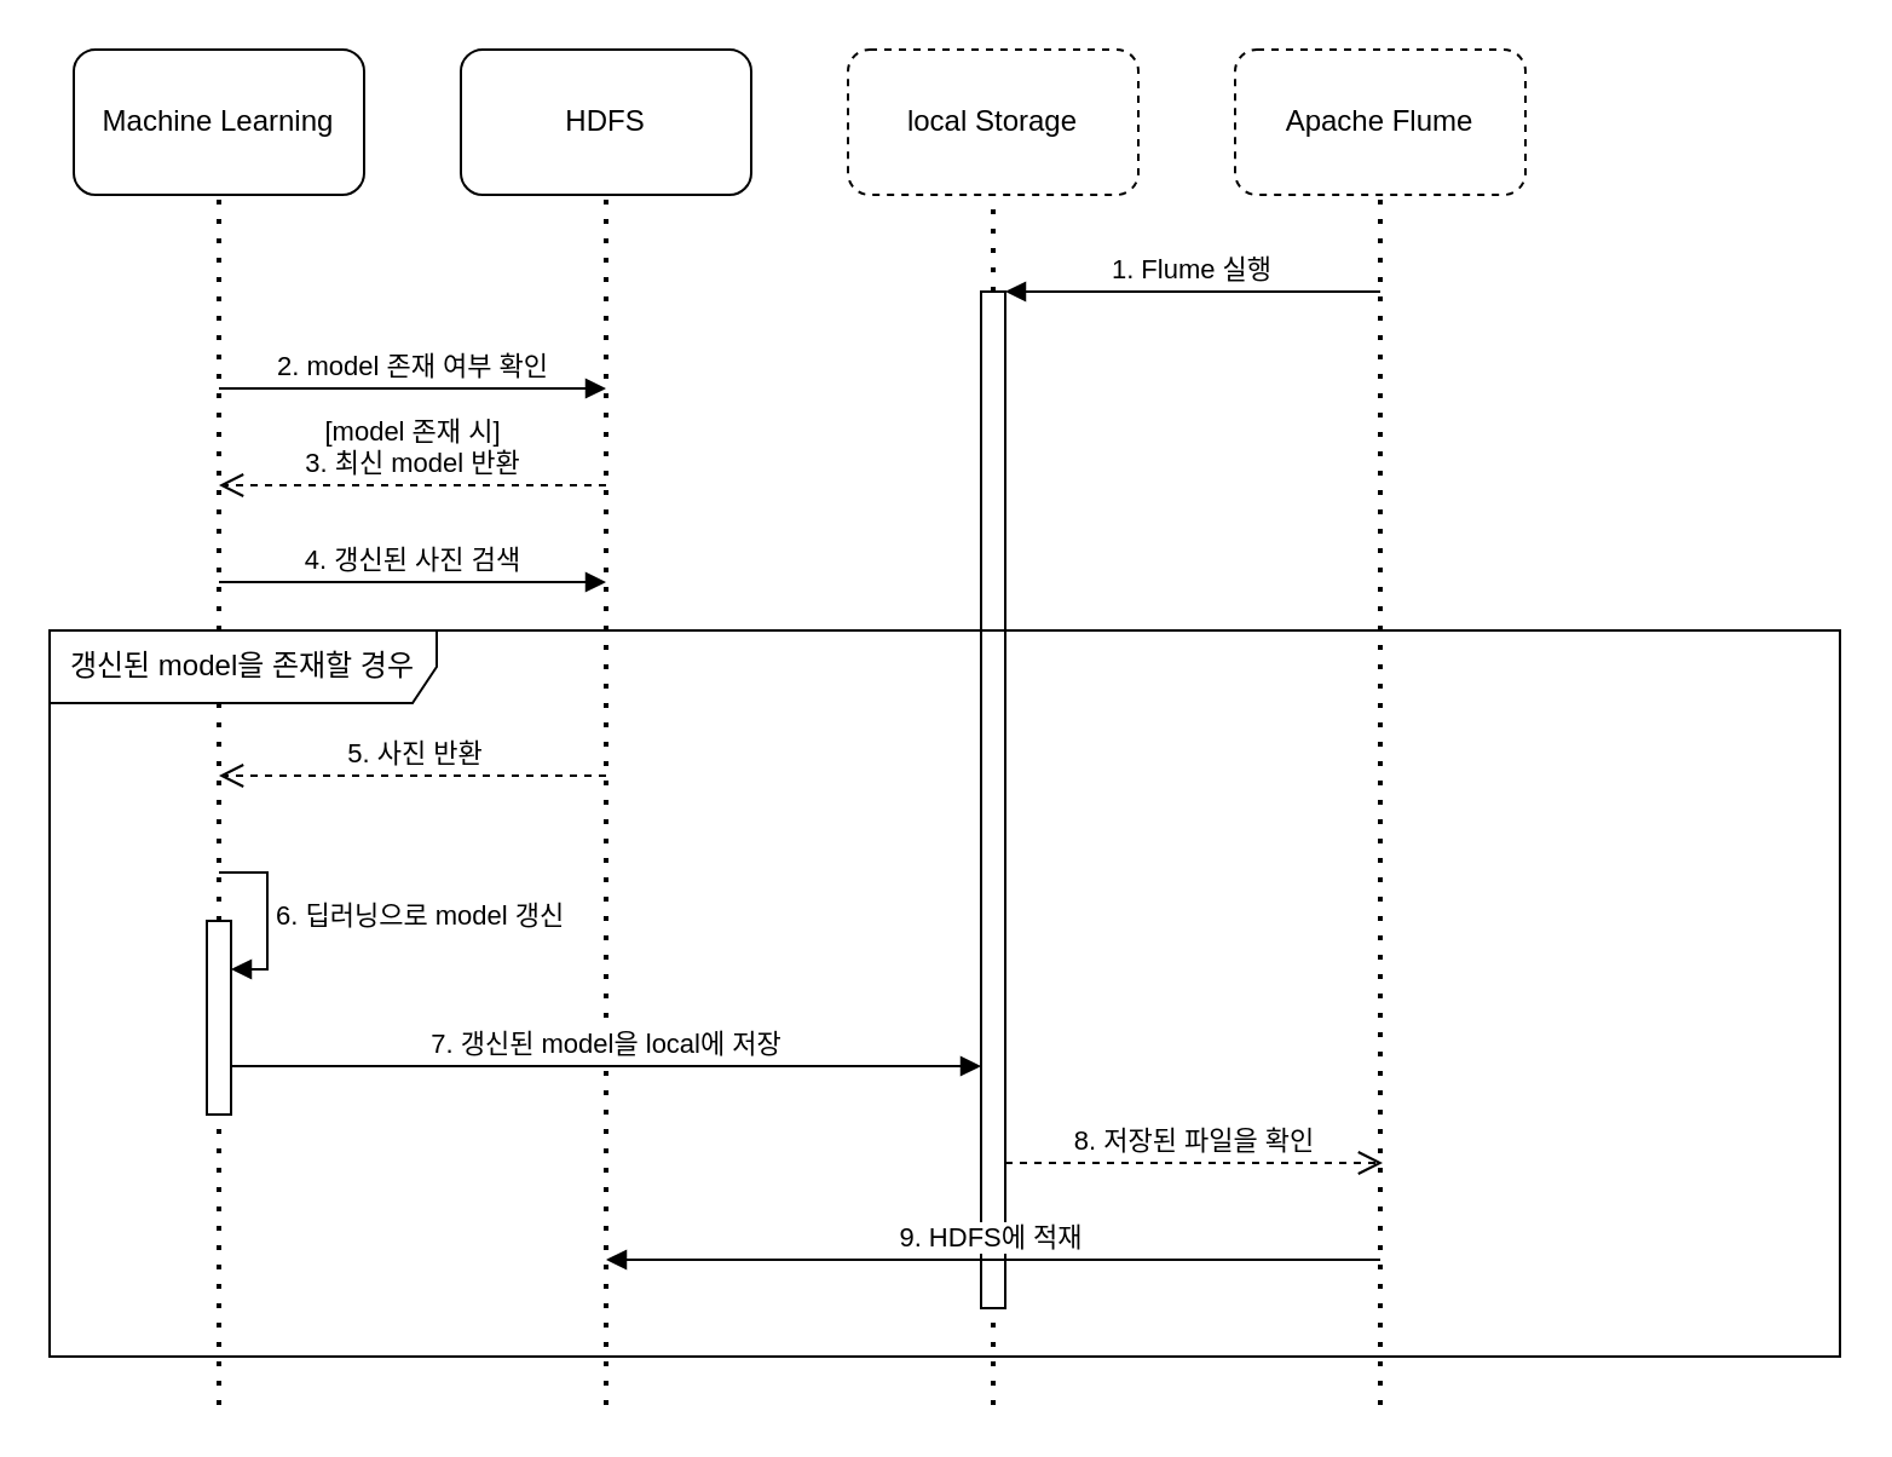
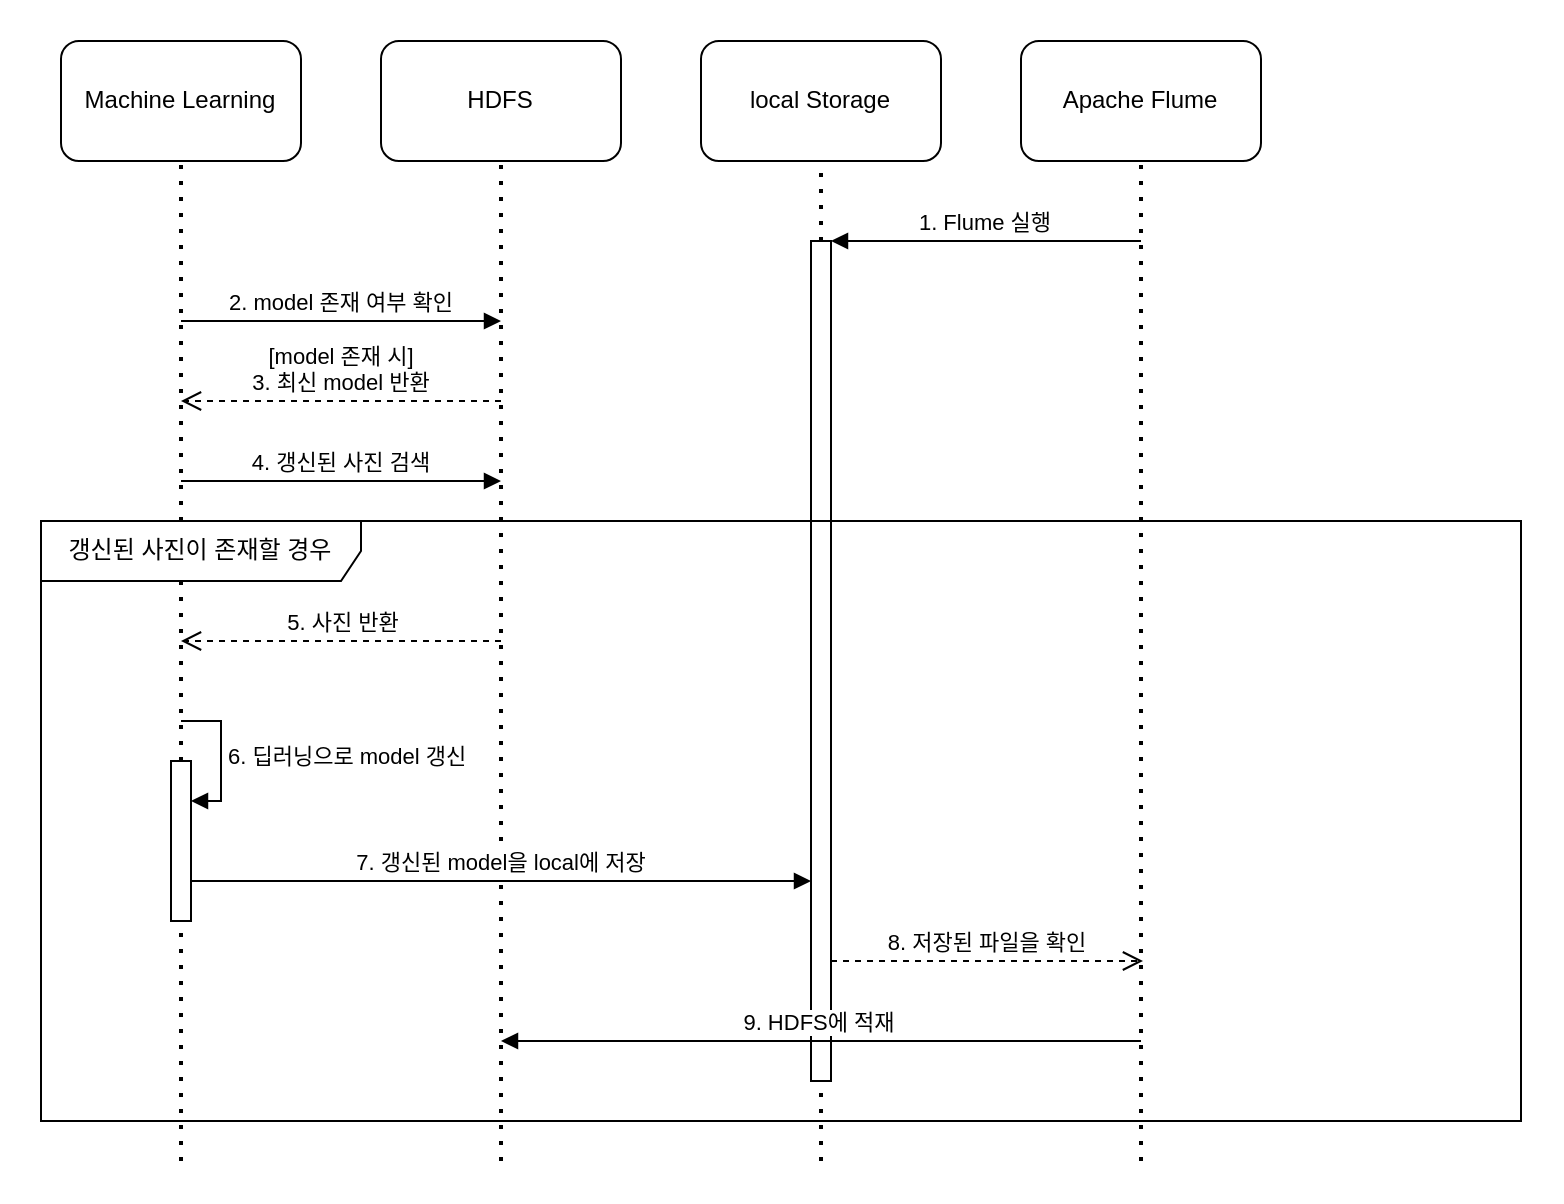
  <mxCell id="0" />
  <mxCell id="1" parent="0" />
  <mxCell id="2" value="Machine Learning" style="rounded=1;whiteSpace=wrap;html=1;" vertex="1" parent="1"><mxGeometry x="30" y="20" width="120" height="60" as="geometry" /></mxCell>
  <mxCell id="3" value="" style="endArrow=none;dashed=1;html=1;dashPattern=1 3;strokeWidth=2;rounded=0;entryX=0.5;entryY=1;entryDx=0;entryDy=0;" edge="1" parent="1" target="2"><mxGeometry width="50" height="50" relative="1" as="geometry"><mxPoint x="90" y="580" as="sourcePoint" /><mxPoint x="420" y="290" as="targetPoint" /></mxGeometry></mxCell>
  <mxCell id="4" value="HDFS" style="rounded=1;whiteSpace=wrap;html=1;" vertex="1" parent="1"><mxGeometry x="190" y="20" width="120" height="60" as="geometry" /></mxCell>
  <mxCell id="5" value="" style="endArrow=none;dashed=1;html=1;dashPattern=1 3;strokeWidth=2;rounded=0;entryX=0.5;entryY=1;entryDx=0;entryDy=0;" edge="1" parent="1" target="4"><mxGeometry width="50" height="50" relative="1" as="geometry"><mxPoint x="250" y="580" as="sourcePoint" /><mxPoint x="580" y="290" as="targetPoint" /></mxGeometry></mxCell>
- <mxCell id="6" value="local Storage" style="rounded=1;whiteSpace=wrap;html=1;dashed=1;" vertex="1" parent="1"><mxGeometry x="350" y="20" width="120" height="60" as="geometry" /></mxCell>
+ <mxCell id="6" value="local Storage" style="rounded=1;whiteSpace=wrap;html=1;" vertex="1" parent="1"><mxGeometry x="350" y="20" width="120" height="60" as="geometry" /></mxCell>
  <mxCell id="7" value="" style="endArrow=none;dashed=1;html=1;dashPattern=1 3;strokeWidth=2;rounded=0;entryX=0.5;entryY=1;entryDx=0;entryDy=0;" edge="1" parent="1" source="17" target="6"><mxGeometry width="50" height="50" relative="1" as="geometry"><mxPoint x="410" y="640" as="sourcePoint" /><mxPoint x="740" y="290" as="targetPoint" /></mxGeometry></mxCell>
- <mxCell id="8" value="Apache Flume" style="rounded=1;whiteSpace=wrap;html=1;dashed=1;" vertex="1" parent="1"><mxGeometry x="510" y="20" width="120" height="60" as="geometry" /></mxCell>
+ <mxCell id="8" value="Apache Flume" style="rounded=1;whiteSpace=wrap;html=1;" vertex="1" parent="1"><mxGeometry x="510" y="20" width="120" height="60" as="geometry" /></mxCell>
  <mxCell id="9" value="" style="endArrow=none;dashed=1;html=1;dashPattern=1 3;strokeWidth=2;rounded=0;entryX=0.5;entryY=1;entryDx=0;entryDy=0;" edge="1" parent="1" target="8"><mxGeometry width="50" height="50" relative="1" as="geometry"><mxPoint x="570" y="580" as="sourcePoint" /><mxPoint x="900" y="290" as="targetPoint" /></mxGeometry></mxCell>
  <mxCell id="10" value="[model&amp;nbsp;존재 시]&lt;br&gt;3. 최신 model 반환" style="html=1;verticalAlign=bottom;endArrow=open;dashed=1;endSize=8;edgeStyle=elbowEdgeStyle;elbow=vertical;curved=0;rounded=0;" edge="1" parent="1"><mxGeometry relative="1" as="geometry"><mxPoint x="250" y="200" as="sourcePoint" /><mxPoint x="90" y="200" as="targetPoint" /></mxGeometry></mxCell>
  <mxCell id="11" value="2. model 존재 여부 확인" style="html=1;verticalAlign=bottom;endArrow=block;edgeStyle=elbowEdgeStyle;elbow=vertical;curved=0;rounded=0;" edge="1" parent="1"><mxGeometry width="80" relative="1" as="geometry"><mxPoint x="90" y="160" as="sourcePoint" /><mxPoint x="250" y="160" as="targetPoint" /><mxPoint as="offset" /></mxGeometry></mxCell>
  <mxCell id="12" value="4. 갱신된 사진 검색" style="html=1;verticalAlign=bottom;endArrow=block;edgeStyle=elbowEdgeStyle;elbow=vertical;curved=0;rounded=0;" edge="1" parent="1"><mxGeometry width="80" relative="1" as="geometry"><mxPoint x="90" y="240" as="sourcePoint" /><mxPoint x="250" y="240" as="targetPoint" /></mxGeometry></mxCell>
  <mxCell id="13" value="1. Flume 실행" style="html=1;verticalAlign=bottom;endArrow=block;edgeStyle=elbowEdgeStyle;elbow=vertical;curved=0;rounded=0;" edge="1" parent="1" target="17"><mxGeometry x="0.004" relative="1" as="geometry"><mxPoint x="570" y="120" as="sourcePoint" /><mxPoint as="offset" /><mxPoint x="414" y="120" as="targetPoint" /></mxGeometry></mxCell>
  <mxCell id="14" value="8. 저장된 파일을 확인" style="html=1;verticalAlign=bottom;endArrow=open;dashed=1;endSize=8;edgeStyle=elbowEdgeStyle;elbow=vertical;curved=0;rounded=0;" edge="1" parent="1"><mxGeometry relative="1" as="geometry"><mxPoint x="415" y="480" as="sourcePoint" /><mxPoint x="571" y="480" as="targetPoint" /></mxGeometry></mxCell>
  <mxCell id="15" value="7. 갱신된 model을 local에 저장" style="html=1;verticalAlign=bottom;endArrow=block;edgeStyle=elbowEdgeStyle;elbow=vertical;curved=0;rounded=0;" edge="1" parent="1" target="17"><mxGeometry width="80" relative="1" as="geometry"><mxPoint x="95" y="440" as="sourcePoint" /><mxPoint x="255" y="440" as="targetPoint" /></mxGeometry></mxCell>
  <mxCell id="16" value="" style="endArrow=none;dashed=1;html=1;dashPattern=1 3;strokeWidth=2;rounded=0;entryX=0.5;entryY=1;entryDx=0;entryDy=0;" edge="1" parent="1" target="17"><mxGeometry width="50" height="50" relative="1" as="geometry"><mxPoint x="410" y="580" as="sourcePoint" /><mxPoint x="410" y="80" as="targetPoint" /></mxGeometry></mxCell>
  <mxCell id="17" value="" style="html=1;points=[];perimeter=orthogonalPerimeter;outlineConnect=0;targetShapes=umlLifeline;portConstraint=eastwest;newEdgeStyle={&quot;edgeStyle&quot;:&quot;elbowEdgeStyle&quot;,&quot;elbow&quot;:&quot;vertical&quot;,&quot;curved&quot;:0,&quot;rounded&quot;:0};" vertex="1" parent="1"><mxGeometry x="405" y="120" width="10" height="420" as="geometry" /></mxCell>
- <mxCell id="18" value="갱신된 model을 존재할 경우" style="shape=umlFrame;whiteSpace=wrap;html=1;pointerEvents=0;width=160;height=30;" vertex="1" parent="1"><mxGeometry x="20" y="260" width="740" height="300" as="geometry" /></mxCell>
+ <mxCell id="18" value="갱신된 사진이 존재할 경우" style="shape=umlFrame;whiteSpace=wrap;html=1;pointerEvents=0;width=160;height=30;" vertex="1" parent="1"><mxGeometry x="20" y="260" width="740" height="300" as="geometry" /></mxCell>
  <mxCell id="19" value="5. 사진 반환" style="html=1;verticalAlign=bottom;endArrow=open;dashed=1;endSize=8;edgeStyle=elbowEdgeStyle;elbow=vertical;curved=0;rounded=0;" edge="1" parent="1"><mxGeometry relative="1" as="geometry"><mxPoint x="250" y="320" as="sourcePoint" /><mxPoint x="90" y="320" as="targetPoint" /><mxPoint x="1" as="offset" /></mxGeometry></mxCell>
  <mxCell id="20" value="" style="html=1;points=[];perimeter=orthogonalPerimeter;outlineConnect=0;targetShapes=umlLifeline;portConstraint=eastwest;newEdgeStyle={&quot;edgeStyle&quot;:&quot;elbowEdgeStyle&quot;,&quot;elbow&quot;:&quot;vertical&quot;,&quot;curved&quot;:0,&quot;rounded&quot;:0};" vertex="1" parent="1"><mxGeometry x="85" y="380" width="10" height="80" as="geometry" /></mxCell>
  <mxCell id="21" value="6. 딥러닝으로 model 갱신" style="html=1;align=left;spacingLeft=2;endArrow=block;rounded=0;edgeStyle=orthogonalEdgeStyle;curved=0;rounded=0;" edge="1" target="20" parent="1"><mxGeometry x="0.009" relative="1" as="geometry"><mxPoint x="90" y="360" as="sourcePoint" /><Array as="points"><mxPoint x="110" y="360" /><mxPoint x="110" y="400" /></Array><mxPoint as="offset" /></mxGeometry></mxCell>
  <mxCell id="22" value="9. HDFS에 적재" style="html=1;verticalAlign=bottom;endArrow=block;edgeStyle=elbowEdgeStyle;elbow=vertical;curved=0;rounded=0;" edge="1" parent="1"><mxGeometry x="0.004" relative="1" as="geometry"><mxPoint x="570" y="520" as="sourcePoint" /><mxPoint as="offset" /><mxPoint x="250" y="520" as="targetPoint" /></mxGeometry></mxCell>
